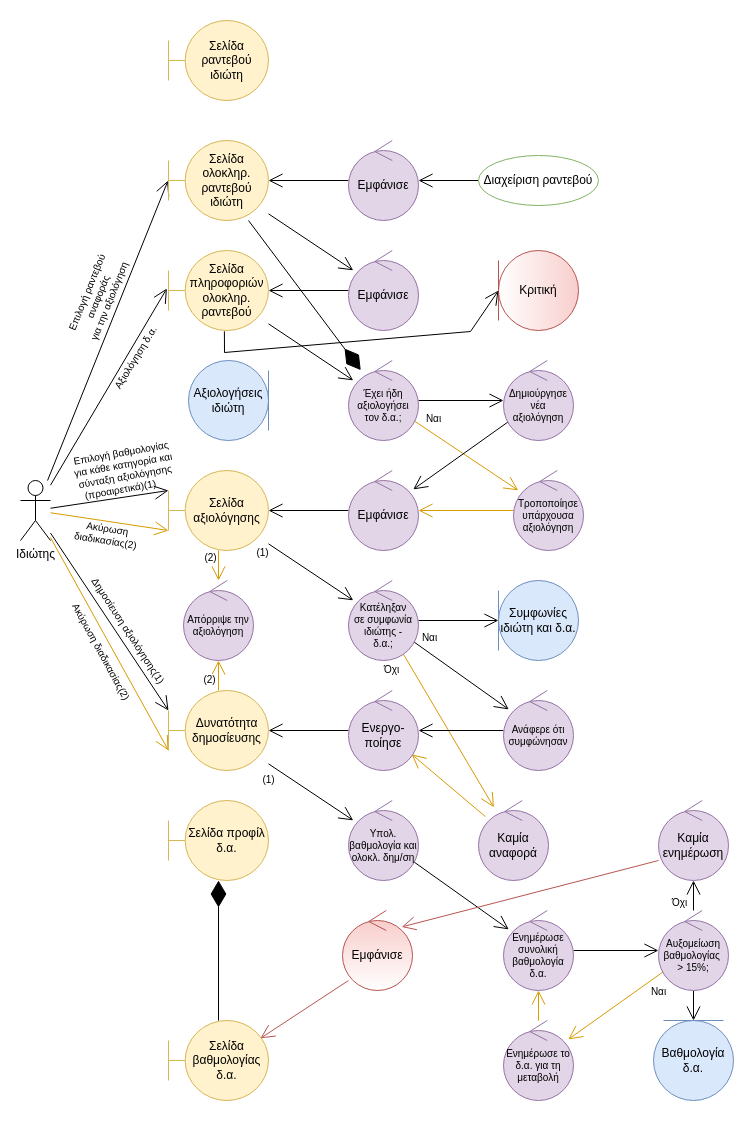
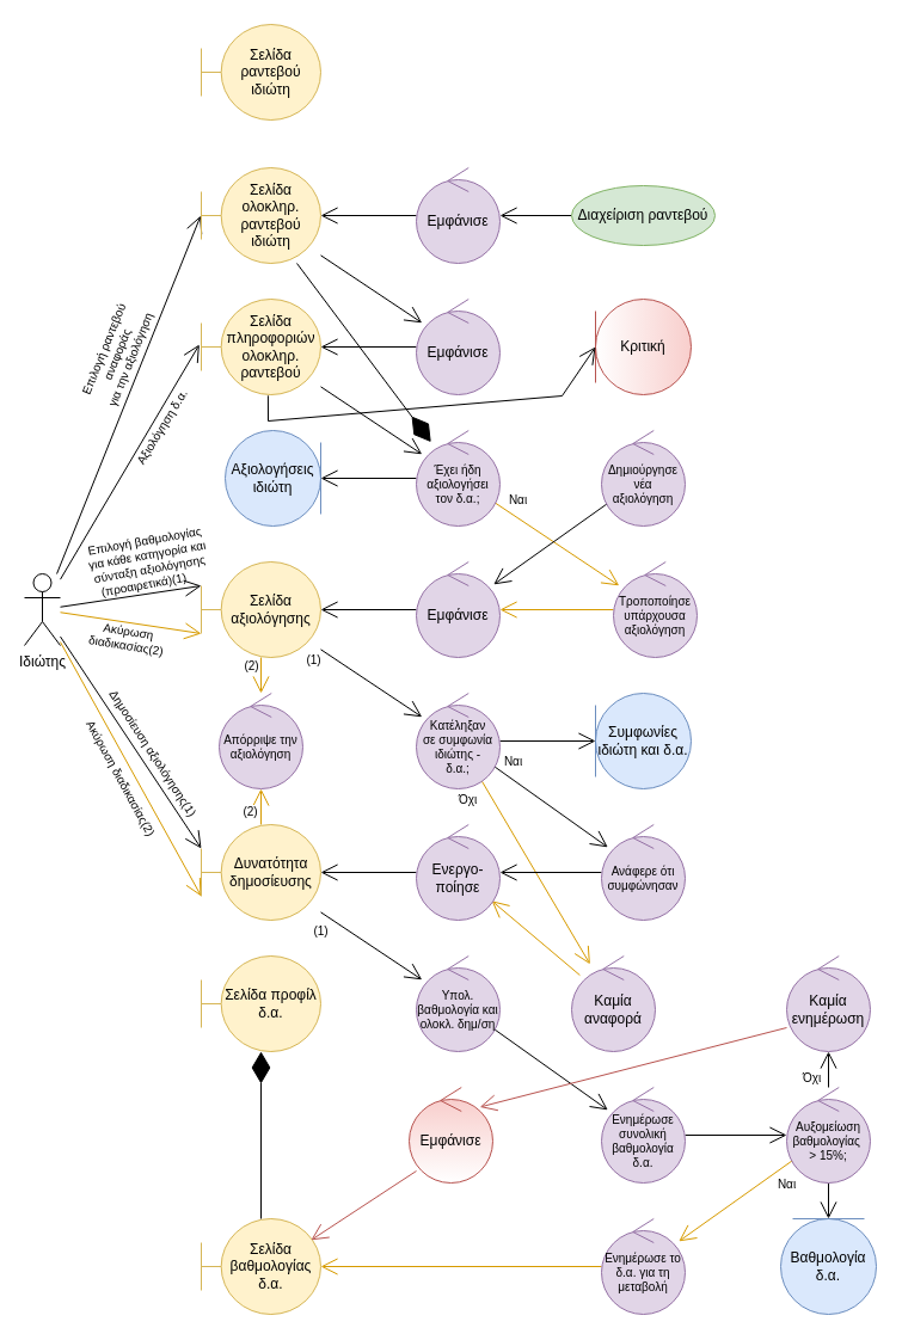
  <mxCell id="0" />
  <mxCell id="1" parent="0" />
  <mxCell id="2" style="edgeStyle=none;rounded=0;orthogonalLoop=1;jettySize=auto;html=1;entryX=-0.005;entryY=0.502;entryDx=0;entryDy=0;entryPerimeter=0;endArrow=open;endFill=0;endSize=12;" parent="1" source="11" target="17" edge="1"><mxGeometry relative="1" as="geometry" /></mxCell>
  <mxCell id="3" value="Επιλογή ραντεβού &lt;br&gt;αναφοράς &lt;br&gt;για την αξιολόγηση" style="edgeLabel;html=1;align=center;verticalAlign=middle;resizable=0;points=[];fontSize=10;rotation=-68;labelBackgroundColor=none;" parent="2" vertex="1" connectable="0"><mxGeometry x="0.046" y="-1" relative="1" as="geometry"><mxPoint x="-14" y="-26" as="offset" /></mxGeometry></mxCell>
  <mxCell id="4" style="edgeStyle=none;rounded=0;orthogonalLoop=1;jettySize=auto;html=1;endArrow=open;endFill=0;endSize=12;entryX=-0.016;entryY=0.475;entryDx=0;entryDy=0;entryPerimeter=0;" parent="1" source="11" target="23" edge="1"><mxGeometry relative="1" as="geometry" /></mxCell>
  <mxCell id="5" value="Αξιολόγηση δ.α." style="edgeLabel;html=1;align=center;verticalAlign=middle;resizable=0;points=[];fontSize=10;rotation=-58.5;labelBackgroundColor=none;" parent="4" vertex="1" connectable="0"><mxGeometry x="-0.004" y="-1" relative="1" as="geometry"><mxPoint x="25" y="-29" as="offset" /></mxGeometry></mxCell>
  <mxCell id="6" style="edgeStyle=none;rounded=0;orthogonalLoop=1;jettySize=auto;html=1;entryX=0;entryY=0.25;entryDx=0;entryDy=0;entryPerimeter=0;fontSize=10;endArrow=open;endFill=0;endSize=12;" parent="1" source="11" target="37" edge="1"><mxGeometry relative="1" as="geometry" /></mxCell>
  <mxCell id="7" value="&lt;span&gt;Επιλογή βαθμολογίας&amp;nbsp;&lt;/span&gt;&lt;br&gt;&lt;span&gt;για κάθε κατηγορία και&amp;nbsp;&lt;br&gt;&lt;/span&gt;&lt;span&gt;σύνταξη αξιολόγησης&amp;nbsp;&lt;br&gt;&lt;/span&gt;&lt;span&gt;(προαιρετικά)(1) &amp;nbsp; &amp;nbsp; &amp;nbsp;&lt;/span&gt;" style="edgeLabel;html=1;align=center;verticalAlign=middle;resizable=0;points=[];fontSize=10;rotation=-10;labelBackgroundColor=none;" parent="6" vertex="1" connectable="0"><mxGeometry x="0.199" relative="1" as="geometry"><mxPoint x="3" y="-27" as="offset" /></mxGeometry></mxCell>
  <mxCell id="8" style="edgeStyle=none;rounded=0;orthogonalLoop=1;jettySize=auto;html=1;entryX=0;entryY=0.75;entryDx=0;entryDy=0;entryPerimeter=0;fontSize=10;endArrow=open;endFill=0;endSize=12;fillColor=#ffe6cc;strokeColor=#d79b00;" parent="1" source="11" target="37" edge="1"><mxGeometry relative="1" as="geometry" /></mxCell>
  <mxCell id="9" style="edgeStyle=none;rounded=0;orthogonalLoop=1;jettySize=auto;html=1;entryX=0;entryY=0.25;entryDx=0;entryDy=0;entryPerimeter=0;fontSize=12;endArrow=open;endFill=0;endSize=12;" parent="1" source="11" target="48" edge="1"><mxGeometry relative="1" as="geometry" /></mxCell>
  <mxCell id="10" style="edgeStyle=none;rounded=0;orthogonalLoop=1;jettySize=auto;html=1;entryX=0;entryY=0.75;entryDx=0;entryDy=0;entryPerimeter=0;fontSize=12;endArrow=open;endFill=0;endSize=12;fillColor=#ffe6cc;strokeColor=#d79b00;" parent="1" source="11" target="48" edge="1"><mxGeometry relative="1" as="geometry" /></mxCell>
  <mxCell id="11" value="Ιδιώτης" style="shape=umlActor;verticalLabelPosition=bottom;verticalAlign=top;html=1;" parent="1" vertex="1"><mxGeometry x="20" y="480" width="30" height="60" as="geometry" /></mxCell>
  <mxCell id="12" style="rounded=0;orthogonalLoop=1;jettySize=auto;html=1;endArrow=open;endFill=0;endSize=12;" parent="1" source="13" target="15" edge="1"><mxGeometry relative="1" as="geometry" /></mxCell>
- <mxCell id="13" value="Διαχείριση ραντεβού" style="ellipse;whiteSpace=wrap;html=1;fillColor=#ffffff;strokeColor=#82b366;" parent="1" vertex="1"><mxGeometry x="478" y="155" width="120" height="50" as="geometry" /></mxCell>
+ <mxCell id="13" value="Διαχείριση ραντεβού" style="ellipse;whiteSpace=wrap;html=1;fillColor=#d5e8d4;strokeColor=#82b366;" parent="1" vertex="1"><mxGeometry x="478" y="155" width="120" height="50" as="geometry" /></mxCell>
  <mxCell id="14" style="edgeStyle=none;rounded=0;orthogonalLoop=1;jettySize=auto;html=1;endArrow=open;endFill=0;endSize=12;" parent="1" source="15" target="17" edge="1"><mxGeometry relative="1" as="geometry" /></mxCell>
  <mxCell id="15" value="Εμφάνισε" style="ellipse;shape=umlControl;whiteSpace=wrap;html=1;sketch=0;shadow=0;fillColor=#e1d5e7;strokeColor=#9673a6;" parent="1" vertex="1"><mxGeometry x="348" y="140" width="70" height="80" as="geometry" /></mxCell>
  <mxCell id="16" style="edgeStyle=none;rounded=0;orthogonalLoop=1;jettySize=auto;html=1;endArrow=open;endFill=0;endSize=12;" parent="1" source="17" target="21" edge="1"><mxGeometry relative="1" as="geometry" /></mxCell>
  <mxCell id="17" value="Σελίδα ολοκληρ. ραντεβού ιδιώτη" style="shape=umlBoundary;whiteSpace=wrap;html=1;fillColor=#fff2cc;strokeColor=#d6b656;" parent="1" vertex="1"><mxGeometry x="168" y="140" width="100" height="80" as="geometry" /></mxCell>
  <mxCell id="18" value="Σελίδα ραντεβού ιδιώτη" style="shape=umlBoundary;whiteSpace=wrap;html=1;fillColor=#fff2cc;strokeColor=#d6b656;" parent="1" vertex="1"><mxGeometry x="168" y="20" width="100" height="80" as="geometry" /></mxCell>
  <mxCell id="19" value="" style="endArrow=diamondThin;endFill=1;endSize=24;html=1;rounded=0;" parent="1" source="17" target="27" edge="1"><mxGeometry width="160" relative="1" as="geometry"><mxPoint x="208" y="210" as="sourcePoint" /><mxPoint x="368" y="210" as="targetPoint" /></mxGeometry></mxCell>
  <mxCell id="20" style="edgeStyle=none;rounded=0;orthogonalLoop=1;jettySize=auto;html=1;endArrow=open;endFill=0;endSize=12;" parent="1" source="21" target="23" edge="1"><mxGeometry relative="1" as="geometry" /></mxCell>
  <mxCell id="21" value="Εμφάνισε" style="ellipse;shape=umlControl;whiteSpace=wrap;html=1;sketch=0;shadow=0;fillColor=#e1d5e7;strokeColor=#9673a6;" parent="1" vertex="1"><mxGeometry x="348" y="250" width="70" height="80" as="geometry" /></mxCell>
  <mxCell id="22" style="edgeStyle=none;rounded=0;orthogonalLoop=1;jettySize=auto;html=1;fontSize=10;endArrow=open;endFill=0;endSize=12;" parent="1" source="23" target="27" edge="1"><mxGeometry relative="1" as="geometry" /></mxCell>
  <mxCell id="23" value="Σελίδα &lt;br&gt;πληροφοριών ολοκληρ. ραντεβού" style="shape=umlBoundary;whiteSpace=wrap;html=1;fillColor=#fff2cc;strokeColor=#d6b656;" parent="1" vertex="1"><mxGeometry x="168" y="250" width="100" height="80" as="geometry" /></mxCell>
- <mxCell id="24" style="edgeStyle=none;rounded=0;orthogonalLoop=1;jettySize=auto;html=1;fontSize=10;endArrow=open;endFill=0;endSize=12;" parent="1" source="27" target="30" edge="1"><mxGeometry relative="1" as="geometry" /></mxCell>
+ <mxCell id="24" style="edgeStyle=none;rounded=0;orthogonalLoop=1;jettySize=auto;html=1;fontSize=10;endArrow=open;endFill=0;endSize=12;" parent="1" source="27" target="28" edge="1"><mxGeometry relative="1" as="geometry" /></mxCell>
  <mxCell id="25" style="edgeStyle=none;rounded=0;orthogonalLoop=1;jettySize=auto;html=1;fontSize=10;endArrow=open;endFill=0;endSize=12;fillColor=#ffe6cc;strokeColor=#d79b00;" parent="1" source="27" target="32" edge="1"><mxGeometry relative="1" as="geometry" /></mxCell>
  <mxCell id="26" value="Ναι" style="edgeLabel;html=1;align=center;verticalAlign=middle;resizable=0;points=[];fontSize=10;" parent="25" vertex="1" connectable="0"><mxGeometry x="-0.645" y="-1" relative="1" as="geometry"><mxPoint x="1" y="-16" as="offset" /></mxGeometry></mxCell>
  <mxCell id="27" value="Έχει ήδη αξιολογήσει τον δ.α.;" style="ellipse;shape=umlControl;whiteSpace=wrap;html=1;sketch=0;shadow=0;fillColor=#e1d5e7;strokeColor=#9673a6;fontSize=10;" parent="1" vertex="1"><mxGeometry x="348" y="360" width="70" height="80" as="geometry" /></mxCell>
  <mxCell id="28" value="Αξιολογήσεις ιδιώτη" style="ellipse;shape=umlEntity;whiteSpace=wrap;html=1;shadow=0;sketch=0;fontSize=12;fillColor=#dae8fc;flipH=0;flipV=1;rotation=0;direction=north;strokeColor=#6c8ebf;" parent="1" vertex="1"><mxGeometry x="188" y="360" width="80" height="80" as="geometry" /></mxCell>
  <mxCell id="29" style="edgeStyle=none;rounded=0;orthogonalLoop=1;jettySize=auto;html=1;fontSize=10;endArrow=open;endFill=0;endSize=12;" parent="1" source="30" target="72" edge="1"><mxGeometry relative="1" as="geometry" /></mxCell>
  <mxCell id="30" value="Δημιούργησε νέα αξιολόγηση" style="ellipse;shape=umlControl;whiteSpace=wrap;html=1;sketch=0;shadow=0;fillColor=#e1d5e7;strokeColor=#9673a6;fontSize=10;" parent="1" vertex="1"><mxGeometry x="503" y="360" width="70" height="80" as="geometry" /></mxCell>
  <mxCell id="31" style="edgeStyle=none;rounded=0;orthogonalLoop=1;jettySize=auto;html=1;fontSize=10;endArrow=open;endFill=0;endSize=12;fillColor=#ffe6cc;strokeColor=#d79b00;" parent="1" source="32" target="72" edge="1"><mxGeometry relative="1" as="geometry" /></mxCell>
  <mxCell id="32" value="Τροποποίησε υπάρχουσα αξιολόγηση" style="ellipse;shape=umlControl;whiteSpace=wrap;html=1;sketch=0;shadow=0;fillColor=#e1d5e7;strokeColor=#9673a6;fontSize=10;" parent="1" vertex="1"><mxGeometry x="513" y="470" width="70" height="80" as="geometry" /></mxCell>
  <mxCell id="33" style="edgeStyle=none;rounded=0;orthogonalLoop=1;jettySize=auto;html=1;fontSize=10;endArrow=open;endFill=0;endSize=12;" parent="1" source="37" target="43" edge="1"><mxGeometry relative="1" as="geometry" /></mxCell>
  <mxCell id="34" value="(1)" style="edgeLabel;html=1;align=center;verticalAlign=middle;resizable=0;points=[];fontSize=10;" parent="33" vertex="1" connectable="0"><mxGeometry x="-0.629" relative="1" as="geometry"><mxPoint x="-22" y="-2" as="offset" /></mxGeometry></mxCell>
  <mxCell id="35" style="edgeStyle=none;rounded=0;orthogonalLoop=1;jettySize=auto;html=1;fontSize=10;endArrow=open;endFill=0;endSize=12;fillColor=#ffe6cc;strokeColor=#d79b00;" parent="1" source="37" target="73" edge="1"><mxGeometry relative="1" as="geometry" /></mxCell>
  <mxCell id="36" value="(2)" style="edgeLabel;html=1;align=center;verticalAlign=middle;resizable=0;points=[];fontSize=10;" parent="35" vertex="1" connectable="0"><mxGeometry x="-0.143" y="1" relative="1" as="geometry"><mxPoint x="-10" y="-7" as="offset" /></mxGeometry></mxCell>
  <mxCell id="37" value="Σελίδα &lt;br&gt;αξιολόγησης" style="shape=umlBoundary;whiteSpace=wrap;html=1;fillColor=#fff2cc;strokeColor=#d6b656;" parent="1" vertex="1"><mxGeometry x="168" y="470" width="100" height="80" as="geometry" /></mxCell>
  <mxCell id="38" style="edgeStyle=none;rounded=0;orthogonalLoop=1;jettySize=auto;html=1;fontSize=10;endArrow=open;endFill=0;endSize=12;" parent="1" source="43" target="50" edge="1"><mxGeometry relative="1" as="geometry" /></mxCell>
  <mxCell id="39" value="Ναι" style="edgeLabel;html=1;align=center;verticalAlign=middle;resizable=0;points=[];fontSize=10;" parent="38" vertex="1" connectable="0"><mxGeometry x="-0.17" y="2" relative="1" as="geometry"><mxPoint x="-25" y="-31" as="offset" /></mxGeometry></mxCell>
  <mxCell id="40" style="edgeStyle=none;rounded=0;orthogonalLoop=1;jettySize=auto;html=1;fontSize=10;endArrow=open;endFill=0;endSize=12;fillColor=#ffe6cc;strokeColor=#d79b00;" parent="1" source="43" target="52" edge="1"><mxGeometry relative="1" as="geometry" /></mxCell>
  <mxCell id="41" value="Όχι" style="edgeLabel;html=1;align=center;verticalAlign=middle;resizable=0;points=[];fontSize=10;" parent="40" vertex="1" connectable="0"><mxGeometry x="-0.241" y="-1" relative="1" as="geometry"><mxPoint x="-46" y="-44" as="offset" /></mxGeometry></mxCell>
  <mxCell id="42" style="edgeStyle=none;rounded=0;orthogonalLoop=1;jettySize=auto;html=1;fontSize=10;endArrow=open;endFill=0;endSize=12;" parent="1" source="43" target="78" edge="1"><mxGeometry relative="1" as="geometry" /></mxCell>
  <mxCell id="43" value="Κατέληξαν &lt;br&gt;σε συμφωνία ιδιώτης - &lt;br&gt;δ.α.;" style="ellipse;shape=umlControl;whiteSpace=wrap;html=1;sketch=0;shadow=0;fillColor=#e1d5e7;strokeColor=#9673a6;fontSize=10;" parent="1" vertex="1"><mxGeometry x="348" y="580" width="70" height="80" as="geometry" /></mxCell>
  <mxCell id="44" style="edgeStyle=none;rounded=0;orthogonalLoop=1;jettySize=auto;html=1;fontSize=10;endArrow=open;endFill=0;endSize=12;" parent="1" source="48" target="56" edge="1"><mxGeometry relative="1" as="geometry" /></mxCell>
  <mxCell id="45" value="(1)" style="edgeLabel;html=1;align=center;verticalAlign=middle;resizable=0;points=[];fontSize=10;" parent="44" vertex="1" connectable="0"><mxGeometry x="-0.442" relative="1" as="geometry"><mxPoint x="-24" as="offset" /></mxGeometry></mxCell>
  <mxCell id="46" style="edgeStyle=none;rounded=0;orthogonalLoop=1;jettySize=auto;html=1;fontSize=10;endArrow=open;endFill=0;endSize=12;fillColor=#ffe6cc;strokeColor=#d79b00;" parent="1" source="48" target="73" edge="1"><mxGeometry relative="1" as="geometry" /></mxCell>
  <mxCell id="47" value="(2)" style="edgeLabel;html=1;align=center;verticalAlign=middle;resizable=0;points=[];fontSize=10;" parent="46" vertex="1" connectable="0"><mxGeometry x="-0.227" relative="1" as="geometry"><mxPoint x="-10" as="offset" /></mxGeometry></mxCell>
  <mxCell id="48" value="Δυνατότητα δημοσίευσης" style="shape=umlBoundary;whiteSpace=wrap;html=1;fillColor=#fff2cc;strokeColor=#d6b656;" parent="1" vertex="1"><mxGeometry x="168" y="690" width="100" height="80" as="geometry" /></mxCell>
  <mxCell id="49" style="edgeStyle=none;rounded=0;orthogonalLoop=1;jettySize=auto;html=1;fontSize=10;endArrow=open;endFill=0;endSize=12;" parent="1" source="50" target="54" edge="1"><mxGeometry relative="1" as="geometry" /></mxCell>
  <mxCell id="50" value="Ανάφερε ότι συμφώνησαν" style="ellipse;shape=umlControl;whiteSpace=wrap;html=1;sketch=0;shadow=0;fillColor=#e1d5e7;strokeColor=#9673a6;fontSize=10;" parent="1" vertex="1"><mxGeometry x="503" y="690" width="70" height="80" as="geometry" /></mxCell>
  <mxCell id="51" style="edgeStyle=none;rounded=0;orthogonalLoop=1;jettySize=auto;html=1;fontSize=10;endArrow=open;endFill=0;endSize=12;fillColor=#ffe6cc;strokeColor=#d79b00;" parent="1" source="52" target="54" edge="1"><mxGeometry relative="1" as="geometry" /></mxCell>
  <mxCell id="52" value="Καμία αναφορά" style="ellipse;shape=umlControl;whiteSpace=wrap;html=1;sketch=0;shadow=0;fillColor=#e1d5e7;strokeColor=#9673a6;fontSize=12;" parent="1" vertex="1"><mxGeometry x="478" y="800" width="70" height="80" as="geometry" /></mxCell>
  <mxCell id="53" style="edgeStyle=none;rounded=0;orthogonalLoop=1;jettySize=auto;html=1;fontSize=10;endArrow=open;endFill=0;endSize=12;" parent="1" source="54" target="48" edge="1"><mxGeometry relative="1" as="geometry" /></mxCell>
  <mxCell id="54" value="Ενεργο-ποίησε" style="ellipse;shape=umlControl;whiteSpace=wrap;html=1;sketch=0;shadow=0;fillColor=#e1d5e7;strokeColor=#9673a6;fontSize=12;" parent="1" vertex="1"><mxGeometry x="348" y="690" width="70" height="80" as="geometry" /></mxCell>
  <mxCell id="55" style="edgeStyle=none;rounded=0;orthogonalLoop=1;jettySize=auto;html=1;fontSize=10;endArrow=open;endFill=0;endSize=12;" parent="1" source="56" target="58" edge="1"><mxGeometry relative="1" as="geometry" /></mxCell>
  <mxCell id="56" value="Υπολ. βαθμολογία και ολοκλ. δημ/ση" style="ellipse;shape=umlControl;whiteSpace=wrap;html=1;sketch=0;shadow=0;fillColor=#e1d5e7;strokeColor=#9673a6;fontSize=10;" parent="1" vertex="1"><mxGeometry x="348" y="800" width="70" height="80" as="geometry" /></mxCell>
  <mxCell id="57" style="edgeStyle=none;rounded=0;orthogonalLoop=1;jettySize=auto;html=1;fontSize=10;endArrow=open;endFill=0;endSize=12;" parent="1" source="58" target="64" edge="1"><mxGeometry relative="1" as="geometry" /></mxCell>
  <mxCell id="58" value="Ενημέρωσε συνολική βαθμολογία δ.α." style="ellipse;shape=umlControl;whiteSpace=wrap;html=1;sketch=0;shadow=0;fillColor=#e1d5e7;strokeColor=#9673a6;fontSize=10;" parent="1" vertex="1"><mxGeometry x="503" y="910" width="70" height="80" as="geometry" /></mxCell>
  <mxCell id="59" style="edgeStyle=none;rounded=0;orthogonalLoop=1;jettySize=auto;html=1;fontSize=10;endArrow=open;endFill=0;endSize=12;" parent="1" source="64" target="65" edge="1"><mxGeometry relative="1" as="geometry" /></mxCell>
  <mxCell id="60" value="Όχι" style="edgeLabel;html=1;align=center;verticalAlign=middle;resizable=0;points=[];fontSize=10;" parent="59" vertex="1" connectable="0"><mxGeometry x="-0.375" y="-1" relative="1" as="geometry"><mxPoint x="-16" as="offset" /></mxGeometry></mxCell>
  <mxCell id="61" style="edgeStyle=none;rounded=0;orthogonalLoop=1;jettySize=auto;html=1;fontSize=10;endArrow=open;endFill=0;endSize=12;fillColor=#ffe6cc;strokeColor=#d79b00;" parent="1" source="64" target="67" edge="1"><mxGeometry relative="1" as="geometry" /></mxCell>
  <mxCell id="62" value="Ναι" style="edgeLabel;html=1;align=center;verticalAlign=middle;resizable=0;points=[];fontSize=10;" parent="61" vertex="1" connectable="0"><mxGeometry x="-0.359" relative="1" as="geometry"><mxPoint x="25" y="-3" as="offset" /></mxGeometry></mxCell>
  <mxCell id="63" style="edgeStyle=none;rounded=0;orthogonalLoop=1;jettySize=auto;html=1;fontSize=10;endArrow=open;endFill=0;endSize=12;" parent="1" source="64" target="77" edge="1"><mxGeometry relative="1" as="geometry" /></mxCell>
  <mxCell id="64" value="Αυξομείωση βαθμολογίας&amp;nbsp;&lt;br&gt;&amp;gt; 15%;" style="ellipse;shape=umlControl;whiteSpace=wrap;html=1;sketch=0;shadow=0;fillColor=#e1d5e7;strokeColor=#9673a6;fontSize=10;" parent="1" vertex="1"><mxGeometry x="658" y="910" width="70" height="80" as="geometry" /></mxCell>
  <mxCell id="65" value="Καμία ενημέρωση" style="ellipse;shape=umlControl;whiteSpace=wrap;html=1;sketch=0;shadow=0;fillColor=#e1d5e7;strokeColor=#9673a6;fontSize=12;" parent="1" vertex="1"><mxGeometry x="658" y="800" width="70" height="80" as="geometry" /></mxCell>
- <mxCell id="66" style="edgeStyle=none;rounded=0;orthogonalLoop=1;jettySize=auto;html=1;fontSize=10;endArrow=open;endFill=0;endSize=12;fillColor=#ffe6cc;strokeColor=#d79b00;" parent="1" source="67" target="58" edge="1"><mxGeometry relative="1" as="geometry" /></mxCell>
+ <mxCell id="66" style="edgeStyle=none;rounded=0;orthogonalLoop=1;jettySize=auto;html=1;fontSize=10;endArrow=open;endFill=0;endSize=12;fillColor=#ffe6cc;strokeColor=#d79b00;" parent="1" source="67" target="68" edge="1"><mxGeometry relative="1" as="geometry" /></mxCell>
  <mxCell id="67" value="Ενημέρωσε το δ.α. για τη μεταβολή" style="ellipse;shape=umlControl;whiteSpace=wrap;html=1;sketch=0;shadow=0;fillColor=#e1d5e7;strokeColor=#9673a6;fontSize=10;" parent="1" vertex="1"><mxGeometry x="503" y="1020" width="70" height="80" as="geometry" /></mxCell>
  <mxCell id="68" value="Σελίδα βαθμολογίας δ.α." style="shape=umlBoundary;whiteSpace=wrap;html=1;fillColor=#fff2cc;strokeColor=#d6b656;" parent="1" vertex="1"><mxGeometry x="168" y="1020" width="100" height="80" as="geometry" /></mxCell>
  <mxCell id="69" value="Σελίδα προφίλ δ.α." style="shape=umlBoundary;whiteSpace=wrap;html=1;fillColor=#fff2cc;strokeColor=#d6b656;" parent="1" vertex="1"><mxGeometry x="168" y="800" width="100" height="80" as="geometry" /></mxCell>
  <mxCell id="70" value="" style="endArrow=diamondThin;endFill=1;endSize=24;html=1;rounded=0;" parent="1" source="68" target="69" edge="1"><mxGeometry width="160" relative="1" as="geometry"><mxPoint x="228" y="1030" as="sourcePoint" /><mxPoint x="228" y="990" as="targetPoint" /></mxGeometry></mxCell>
  <mxCell id="71" style="edgeStyle=none;rounded=0;orthogonalLoop=1;jettySize=auto;html=1;fontSize=10;endArrow=open;endFill=0;endSize=12;" parent="1" source="72" target="37" edge="1"><mxGeometry relative="1" as="geometry" /></mxCell>
  <mxCell id="72" value="Εμφάνισε" style="ellipse;shape=umlControl;whiteSpace=wrap;html=1;sketch=0;shadow=0;fillColor=#e1d5e7;strokeColor=#9673a6;fontSize=12;" parent="1" vertex="1"><mxGeometry x="348" y="470" width="70" height="80" as="geometry" /></mxCell>
  <mxCell id="73" value="Απόρριψε την αξιολόγηση" style="ellipse;shape=umlControl;whiteSpace=wrap;html=1;sketch=0;shadow=0;fillColor=#e1d5e7;strokeColor=#9673a6;fontSize=10;" parent="1" vertex="1"><mxGeometry x="183" y="580" width="70" height="80" as="geometry" /></mxCell>
  <mxCell id="74" value="Δημοσίευση αξιολόγησης(1)" style="text;html=1;align=center;verticalAlign=middle;resizable=0;points=[];autosize=1;strokeColor=none;fillColor=none;fontSize=10;rotation=56.9;" parent="1" vertex="1"><mxGeometry x="53" y="620" width="150" height="20" as="geometry" /></mxCell>
  <mxCell id="75" value="Ακύρωση διαδικασίας(2)" style="text;html=1;align=center;verticalAlign=middle;resizable=0;points=[];autosize=1;strokeColor=none;fillColor=none;fontSize=10;rotation=61.3;" parent="1" vertex="1"><mxGeometry x="36" y="641" width="130" height="20" as="geometry" /></mxCell>
  <mxCell id="76" value="Ακύρωση &lt;br&gt;διαδικασίας(2)" style="text;html=1;align=center;verticalAlign=middle;resizable=0;points=[];autosize=1;strokeColor=none;fillColor=none;fontSize=10;rotation=9.1;" parent="1" vertex="1"><mxGeometry x="66" y="519" width="80" height="30" as="geometry" /></mxCell>
  <mxCell id="77" value="Βαθμολογία δ.α." style="ellipse;shape=umlEntity;whiteSpace=wrap;html=1;shadow=0;sketch=0;fontSize=12;fillColor=#dae8fc;flipH=1;flipV=1;rotation=0;direction=east;strokeColor=#6c8ebf;" parent="1" vertex="1"><mxGeometry x="653" y="1020" width="80" height="80" as="geometry" /></mxCell>
  <mxCell id="78" value="Συμφωνίες ιδιώτη και δ.α." style="ellipse;shape=umlEntity;whiteSpace=wrap;html=1;shadow=0;sketch=0;fontSize=12;fillColor=#dae8fc;flipH=1;flipV=1;rotation=0;direction=north;strokeColor=#6c8ebf;" parent="1" vertex="1"><mxGeometry x="498" y="580" width="80" height="80" as="geometry" /></mxCell>
  <mxCell id="79" value="Εμφάνισε" style="ellipse;shape=umlControl;whiteSpace=wrap;html=1;sketch=0;shadow=0;fillColor=#f8cecc;strokeColor=#b85450;fontSize=12;gradientColor=#ffffff;" parent="1" vertex="1"><mxGeometry x="342" y="910" width="70" height="80" as="geometry" /></mxCell>
  <mxCell id="80" style="edgeStyle=none;rounded=0;orthogonalLoop=1;jettySize=auto;html=1;fontSize=10;endArrow=open;endFill=0;endSize=12;exitX=0;exitY=0.75;exitDx=0;exitDy=0;exitPerimeter=0;entryX=0.845;entryY=0.206;entryDx=0;entryDy=0;entryPerimeter=0;fillColor=#f8cecc;strokeColor=#b85450;" parent="1" source="65" target="79" edge="1"><mxGeometry relative="1" as="geometry"><mxPoint x="393.23" y="910.003" as="sourcePoint" /><mxPoint x="477.998" y="966.515" as="targetPoint" /></mxGeometry></mxCell>
  <mxCell id="81" style="edgeStyle=none;rounded=0;orthogonalLoop=1;jettySize=auto;html=1;fontSize=10;endArrow=open;endFill=0;endSize=12;entryX=0.919;entryY=0.223;entryDx=0;entryDy=0;entryPerimeter=0;fillColor=#f8cecc;strokeColor=#b85450;" parent="1" target="68" edge="1"><mxGeometry relative="1" as="geometry"><mxPoint x="348" y="980" as="sourcePoint" /><mxPoint x="372.768" y="839.845" as="targetPoint" /></mxGeometry></mxCell>
  <mxCell id="82" value="Κριτική" style="ellipse;shape=umlEntity;whiteSpace=wrap;html=1;shadow=0;sketch=0;fontSize=12;fillColor=#f8cecc;flipH=1;flipV=1;rotation=0;direction=north;strokeColor=#b85450;gradientColor=#ffffff;" vertex="1" parent="1"><mxGeometry x="498" y="250" width="80" height="80" as="geometry" /></mxCell>
  <mxCell id="83" style="edgeStyle=none;rounded=0;orthogonalLoop=1;jettySize=auto;html=1;fontSize=10;endArrow=open;endFill=0;endSize=12;entryX=0.5;entryY=0;entryDx=0;entryDy=0;exitX=0.559;exitY=1.01;exitDx=0;exitDy=0;exitPerimeter=0;" edge="1" parent="1" source="23" target="82"><mxGeometry relative="1" as="geometry"><mxPoint x="224" y="342" as="sourcePoint" /><mxPoint x="362.768" y="389.845" as="targetPoint" /><Array as="points"><mxPoint x="224" y="352" /><mxPoint x="470" y="331" /></Array></mxGeometry></mxCell>
